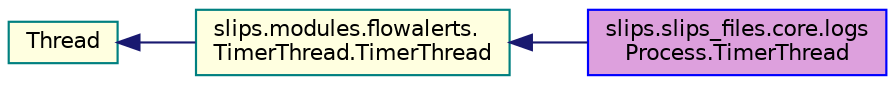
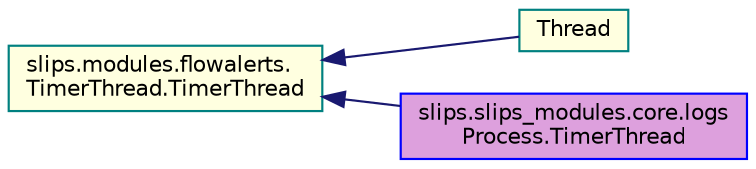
  digraph {
    rankdir=LR
    node [color=teal fillcolor=lightyellow fontname=Helvetica fontsize=10 shape=record style=filled]
    edge [color=midnightblue dir=back fontname=Helvetica fontsize=10 labelfontname=Helvetica labelfontsize=10 style=solid]
    n1 [height=0.2 label=Thread width=0.4]
    n2 [height=0.2 label="slips.modules.flowalerts.\lTimerThread.TimerThread" width=0.4]
-   n3 [color=blue fillcolor=plum height=0.2 label="slips.slips_files.core.logs\lProcess.TimerThread" width=0.4]
-   n1 -> n2
+   n3 [color=blue fillcolor=plum height=0.2 label="slips.slips_modules.core.logs\lProcess.TimerThread" width=0.4]
+   n2 -> n1
    n2 -> n3
  }
